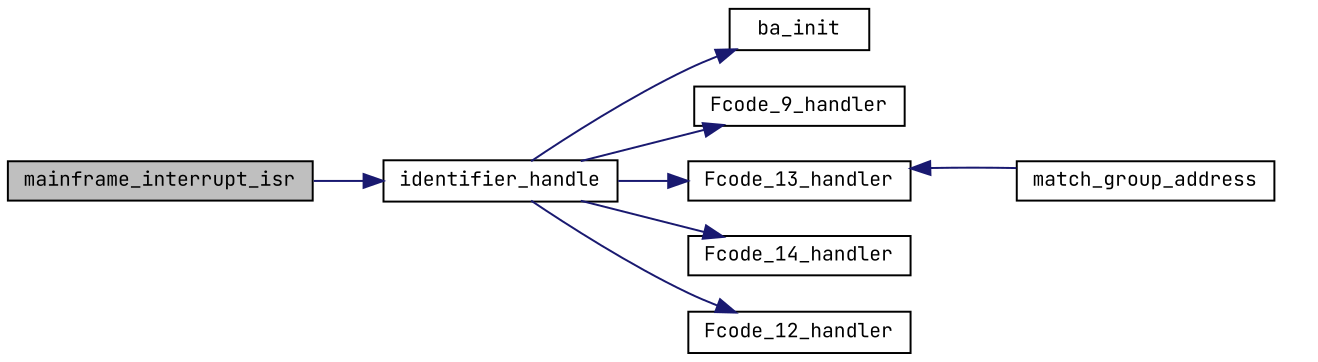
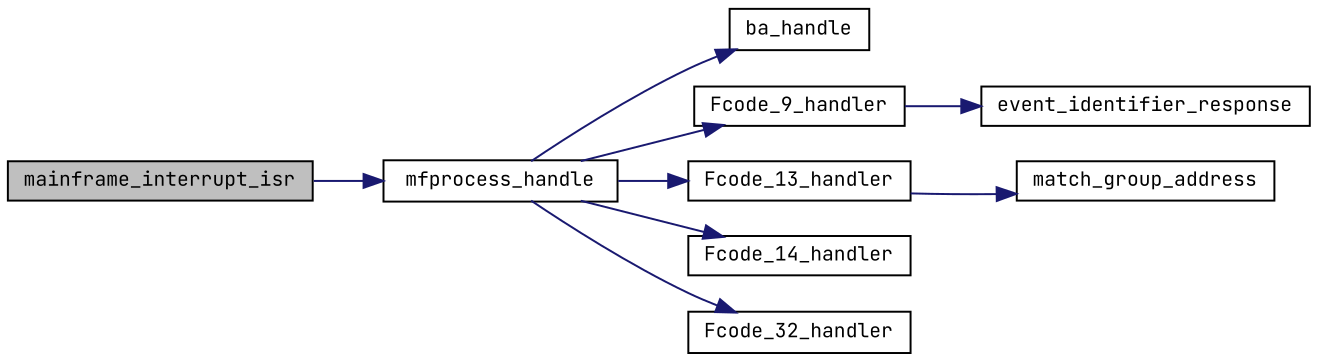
  digraph {
    fontname="JetBrains Mono"
    rankdir=LR
    node [color=black fillcolor=white fontname="JetBrains Mono" fontsize=10 shape=record style=filled]
    edge [color=midnightblue fontname="JetBrains Mono" fontsize=10 labelfontname=Helvetica labelfontsize=10 style=solid]
    n1 [fillcolor=grey75 fontcolor=black height=0.2 label=mainframe_interrupt_isr width=0.4]
-   n2 [height=0.2 label=identifier_handle width=0.4]
-   n3 [height=0.2 label=ba_init width=0.4]
+   n2 [height=0.2 label=mfprocess_handle width=0.4]
+   n3 [height=0.2 label=ba_handle width=0.4]
    n4 [height=0.2 label=Fcode_9_handler width=0.4]
    n5 [height=0.2 label=Fcode_13_handler width=0.4]
    n6 [height=0.2 label=Fcode_14_handler width=0.4]
-   n7 [height=0.2 label=Fcode_12_handler width=0.4]
+   n7 [height=0.2 label=Fcode_32_handler width=0.4]
+   n8 [height=0.2 label=event_identifier_response width=0.4]
    n9 [height=0.2 label=match_group_address width=0.4]
    n1 -> n2
    n2 -> n3
    n2 -> n4
    n2 -> n5
    n2 -> n6
    n2 -> n7
-   n9 -> n5
+   n4 -> n8
+   n5 -> n9
  }
